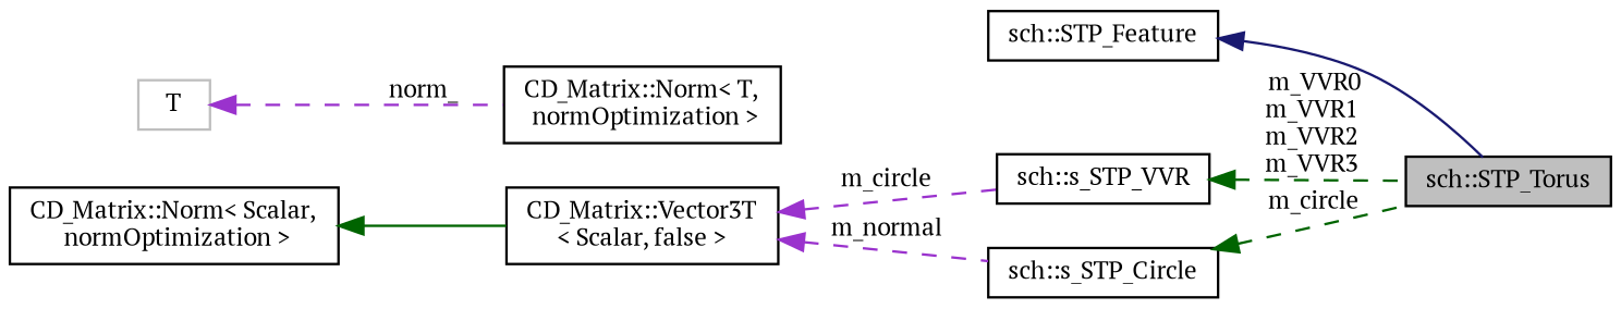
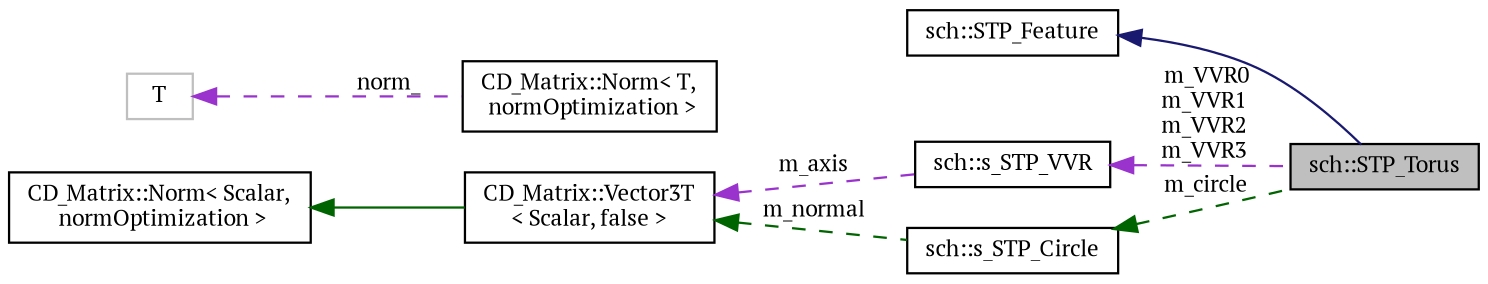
  digraph {
    fontname="PT Serif"
    rankdir=LR
    node [color=black fillcolor=white fontname="PT Serif" fontsize=10 shape=record style=filled]
    edge [color=darkorchid3 dir=back fontname="PT Serif" fontsize=10 labelfontname=Helvetica labelfontsize=10 style=dashed]
    n1 [fillcolor=grey75 fontcolor=black height=0.2 label="sch::STP_Torus" width=0.4]
    n2 [height=0.2 label="sch::STP_Feature" width=0.4]
    n3 [height=0.2 label="sch::s_STP_VVR" width=0.4]
    n4 [height=0.2 label="CD_Matrix::Vector3T\l\< Scalar, false \>" width=0.4]
    n5 [height=0.2 label="sch::s_STP_Circle" width=0.4]
    n6 [height=0.2 label="CD_Matrix::Norm\< Scalar,\l normOptimization \>" width=0.4]
    n7 [height=0.2 label="CD_Matrix::Norm\< T,\l normOptimization \>" width=0.4]
    n8 [color=grey75 height=0.2 label=T width=0.4]
    n2 -> n1 [color=midnightblue style=solid]
-   n3 -> n1 [color=darkgreen label=" m_VVR0\nm_VVR1\nm_VVR2\nm_VVR3"]
-   n4 -> n3 [label=" m_circle"]
-   n4 -> n5 [label=" m_normal"]
+   n3 -> n1 [label=" m_VVR0\nm_VVR1\nm_VVR2\nm_VVR3"]
+   n4 -> n3 [label=" m_axis"]
+   n4 -> n5 [color=darkgreen label=" m_normal"]
    n5 -> n1 [color=darkgreen label=" m_circle"]
    n6 -> n4 [color=darkgreen style=solid]
    n8 -> n7 [label=" norm_"]
  }
